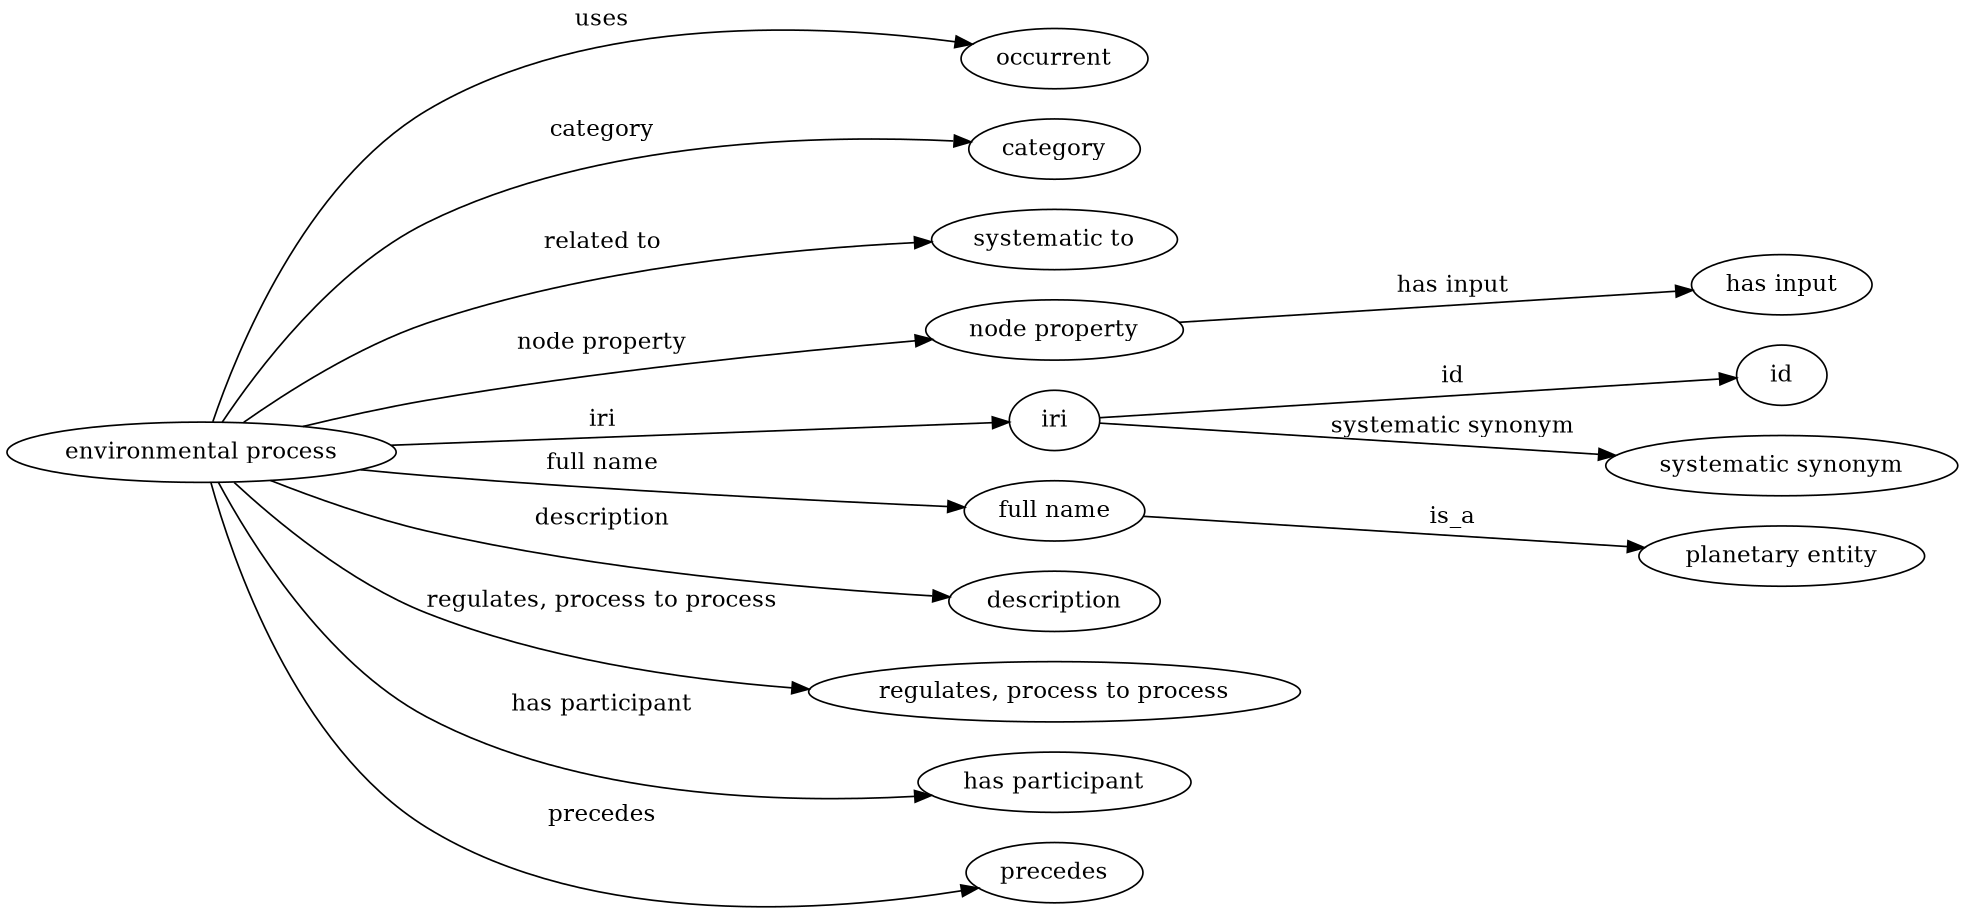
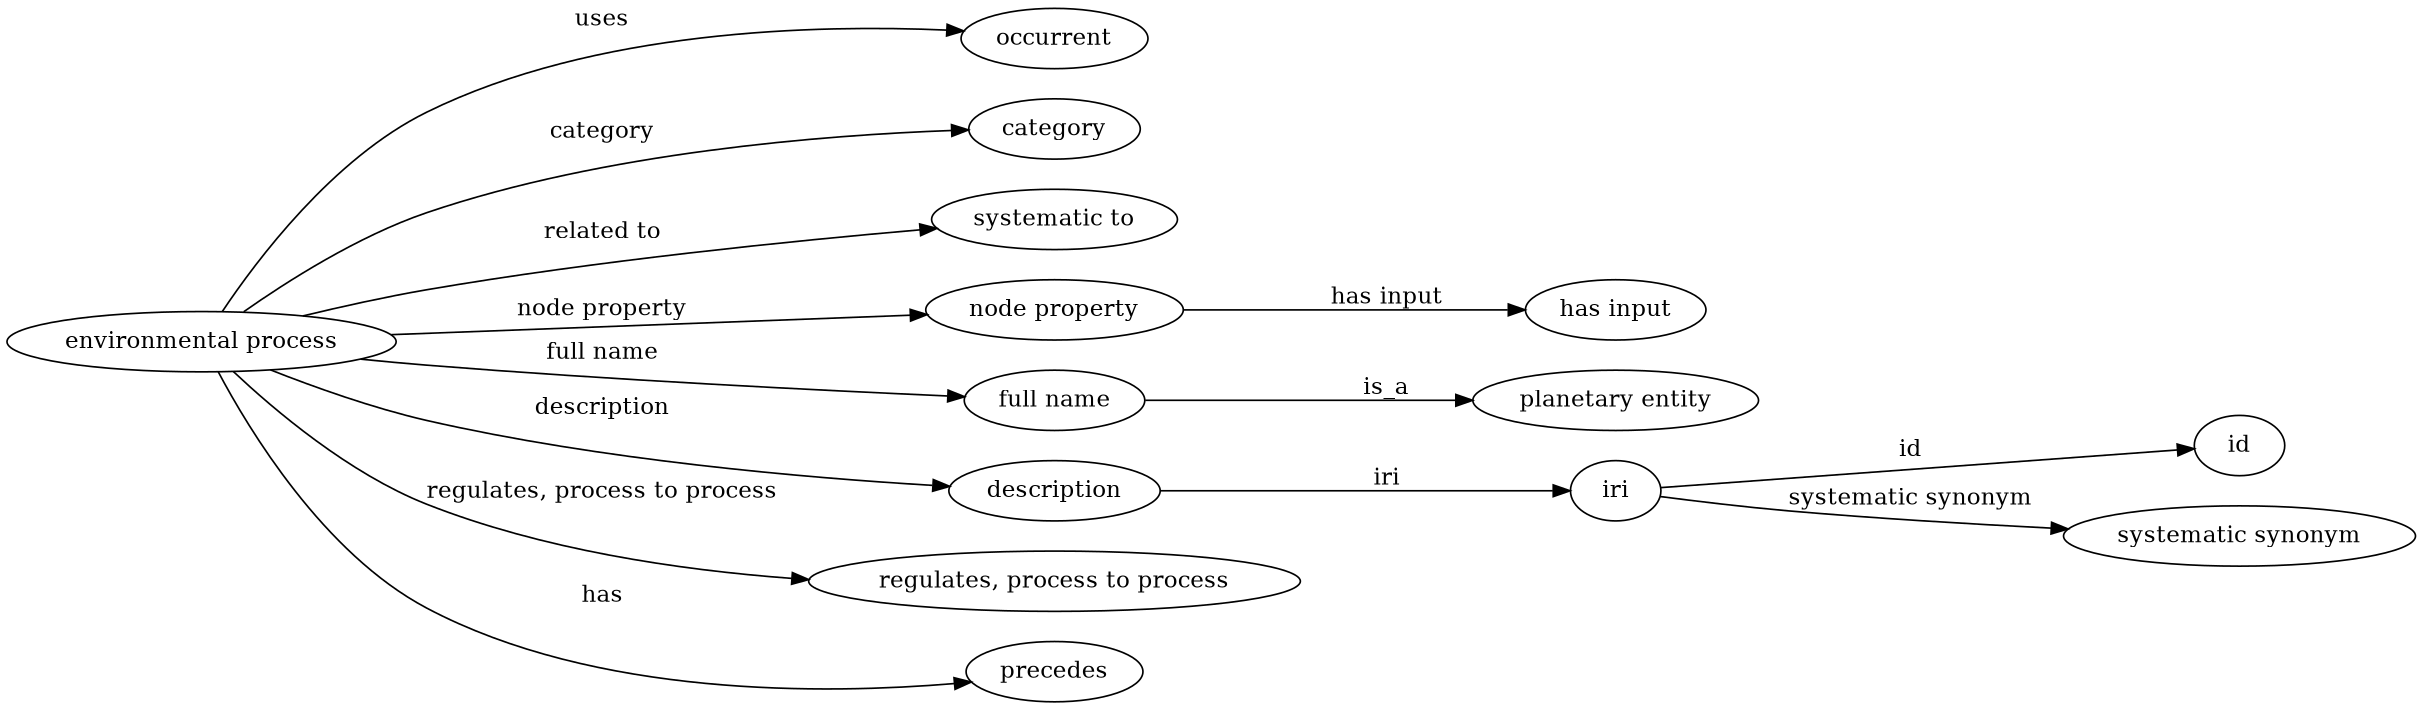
  digraph {
    rankdir=LR
    node [color=black]
    edge [color=black style=solid]
    n1 [height=0.5 label="environmental process" width=2.4977 color=""]
    occurrent [height=0.5 width=1.2082 color=""]
    category [height=0.5 width=0.75]
    n4 [height=0.5 label="systematic to" width=0.75]
    "node property" [height=0.5 width=0.75]
    iri [height=0.5 width=0.75]
    "full name" [height=0.5 width=0.75]
    description [height=0.5 width=0.75]
    "regulates, process to process" [height=0.5 width=0.75]
-   "has participant" [height=0.5 width=0.75]
    precedes [height=0.5 width=0.75]
    "planetary entity" [height=0.5 width=1.8155 color=""]
    id [height=0.5 width=0.75]
    "has input" [height=0.5 width=0.75]
    "systematic synonym" [height=0.5 width=0.75]
    n1 -> occurrent [label=uses color="" style=""]
    n1 -> category [label=category]
    n1 -> n4 [label="related to"]
    n1 -> "node property" [label="node property"]
-   n1 -> iri [label=iri]
+   description -> iri [label=iri]
    n1 -> "full name" [label="full name"]
    n1 -> description [label=description]
    n1 -> "regulates, process to process" [label="regulates, process to process"]
-   n1 -> "has participant" [label="has participant"]
-   n1 -> precedes [label=precedes]
+   n1 -> precedes [label=has]
    "node property" -> "has input" [label="has input"]
    iri -> id [label=id]
    iri -> "systematic synonym" [label="systematic synonym"]
    "full name" -> "planetary entity" [label=is_a color="" style=""]
  }
